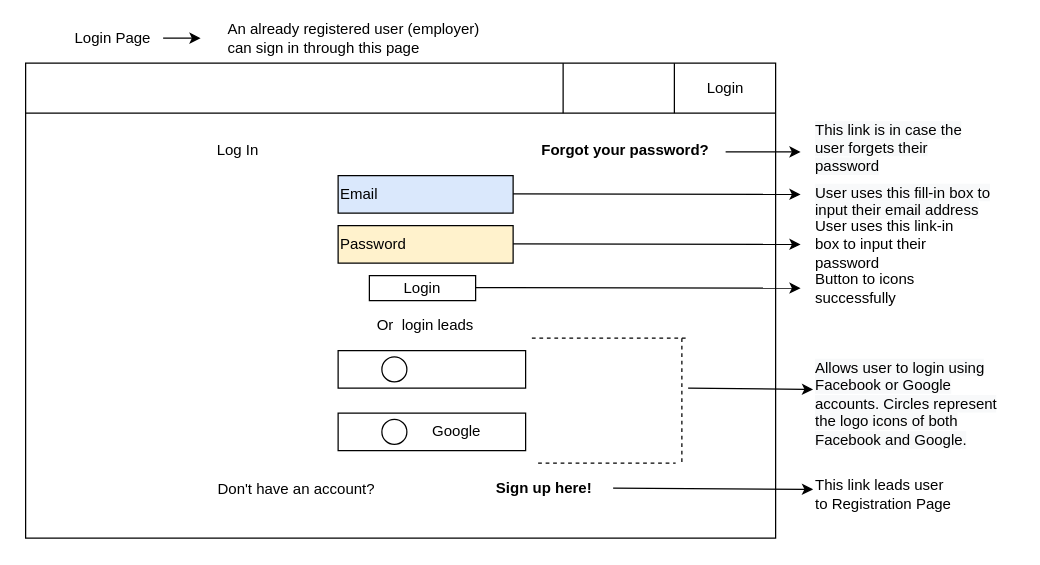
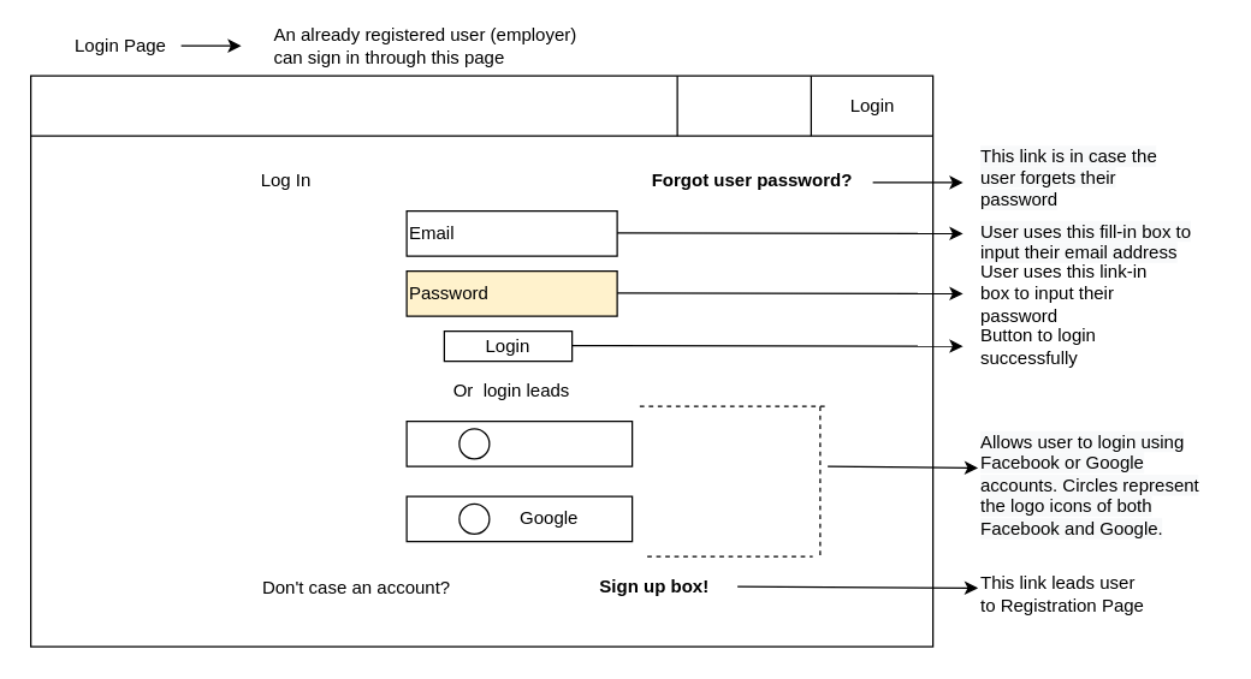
  <mxCell id="0" />
  <mxCell id="1" parent="0" />
  <mxCell id="2" value="" style="rounded=0;whiteSpace=wrap;html=1;" vertex="1" parent="1"><mxGeometry x="20" y="50" width="600" height="380" as="geometry" /></mxCell>
  <mxCell id="3" value="Login" style="text;html=1;strokeColor=none;fillColor=none;align=center;verticalAlign=middle;whiteSpace=wrap;rounded=0;" vertex="1" parent="1"><mxGeometry x="560" y="60" width="40" height="20" as="geometry" /></mxCell>
  <mxCell id="4" value="" style="endArrow=none;html=1;" edge="1" parent="1"><mxGeometry width="50" height="50" relative="1" as="geometry"><mxPoint x="20" y="90" as="sourcePoint" /><mxPoint x="620" y="90" as="targetPoint" /><Array as="points" /></mxGeometry></mxCell>
  <mxCell id="5" value="" style="endArrow=none;html=1;" edge="1" parent="1"><mxGeometry width="50" height="50" relative="1" as="geometry"><mxPoint x="450" y="90" as="sourcePoint" /><mxPoint x="450" y="50" as="targetPoint" /></mxGeometry></mxCell>
  <mxCell id="6" value="" style="endArrow=none;html=1;" edge="1" parent="1"><mxGeometry width="50" height="50" relative="1" as="geometry"><mxPoint x="539" y="90" as="sourcePoint" /><mxPoint x="539" y="50" as="targetPoint" /></mxGeometry></mxCell>
- <mxCell id="7" value="Email" style="rounded=0;whiteSpace=wrap;html=1;align=left;fillColor=#dae8fc;" vertex="1" parent="1"><mxGeometry x="270" y="140" width="140" height="30" as="geometry" /></mxCell>
+ <mxCell id="7" value="Email" style="rounded=0;whiteSpace=wrap;html=1;align=left;" vertex="1" parent="1"><mxGeometry x="270" y="140" width="140" height="30" as="geometry" /></mxCell>
  <mxCell id="8" value="Password" style="rounded=0;whiteSpace=wrap;html=1;align=left;fillColor=#fff2cc;" vertex="1" parent="1"><mxGeometry x="270" y="180" width="140" height="30" as="geometry" /></mxCell>
  <mxCell id="9" value="Log In" style="text;html=1;strokeColor=none;fillColor=none;align=center;verticalAlign=middle;whiteSpace=wrap;rounded=0;" vertex="1" parent="1"><mxGeometry x="170" y="110" width="40" height="20" as="geometry" /></mxCell>
- <mxCell id="10" value="&lt;b&gt;Forgot your password?&lt;/b&gt;" style="text;html=1;strokeColor=none;fillColor=none;align=center;verticalAlign=middle;whiteSpace=wrap;rounded=0;" vertex="1" parent="1"><mxGeometry x="430" y="110" width="140" height="20" as="geometry" /></mxCell>
+ <mxCell id="10" value="&lt;b&gt;Forgot user password?&lt;/b&gt;" style="text;html=1;strokeColor=none;fillColor=none;align=center;verticalAlign=middle;whiteSpace=wrap;rounded=0;" vertex="1" parent="1"><mxGeometry x="430" y="110" width="140" height="20" as="geometry" /></mxCell>
  <mxCell id="11" value="Login" style="rounded=0;whiteSpace=wrap;html=1;" vertex="1" parent="1"><mxGeometry x="295" y="220" width="85" height="20" as="geometry" /></mxCell>
  <mxCell id="12" value="Or&amp;nbsp; login leads" style="text;html=1;strokeColor=none;fillColor=none;align=center;verticalAlign=middle;whiteSpace=wrap;rounded=0;" vertex="1" parent="1"><mxGeometry x="280" y="250" width="120" height="20" as="geometry" /></mxCell>
  <mxCell id="13" value="" style="rounded=0;whiteSpace=wrap;html=1;" vertex="1" parent="1"><mxGeometry x="270" y="330" width="150" height="30" as="geometry" /></mxCell>
  <mxCell id="14" value="" style="rounded=0;whiteSpace=wrap;html=1;" vertex="1" parent="1"><mxGeometry x="270" y="280" width="150" height="30" as="geometry" /></mxCell>
  <mxCell id="15" value="Google" style="text;html=1;strokeColor=none;fillColor=none;align=center;verticalAlign=middle;whiteSpace=wrap;rounded=0;" vertex="1" parent="1"><mxGeometry x="340" y="335" width="50" height="20" as="geometry" /></mxCell>
  <mxCell id="16" value="" style="ellipse;whiteSpace=wrap;html=1;aspect=fixed;" vertex="1" parent="1"><mxGeometry x="305" y="335" width="20" height="20" as="geometry" /></mxCell>
  <mxCell id="17" value="" style="ellipse;whiteSpace=wrap;html=1;aspect=fixed;" vertex="1" parent="1"><mxGeometry x="305" y="285" width="20" height="20" as="geometry" /></mxCell>
- <mxCell id="18" value="Don't have an account?&amp;nbsp;" style="text;html=1;strokeColor=none;fillColor=none;align=center;verticalAlign=middle;whiteSpace=wrap;rounded=0;" vertex="1" parent="1"><mxGeometry x="162" y="390" width="153" as="geometry" /></mxCell>
- <mxCell id="19" value="&lt;b&gt;Sign up here!&lt;/b&gt;" style="text;html=1;strokeColor=none;fillColor=none;align=center;verticalAlign=middle;whiteSpace=wrap;rounded=0;" vertex="1" parent="1"><mxGeometry x="375" y="380" width="120" height="20" as="geometry" /></mxCell>
+ <mxCell id="18" value="Don't case an account?&amp;nbsp;" style="text;html=1;strokeColor=none;fillColor=none;align=center;verticalAlign=middle;whiteSpace=wrap;rounded=0;" vertex="1" parent="1"><mxGeometry x="162" y="390" width="153" as="geometry" /></mxCell>
+ <mxCell id="19" value="&lt;b&gt;Sign up box!&lt;/b&gt;" style="text;html=1;strokeColor=none;fillColor=none;align=center;verticalAlign=middle;whiteSpace=wrap;rounded=0;" vertex="1" parent="1"><mxGeometry x="375" y="380" width="120" height="20" as="geometry" /></mxCell>
  <mxCell id="20" style="edgeStyle=orthogonalEdgeStyle;rounded=0;orthogonalLoop=1;jettySize=auto;html=1;" edge="1" parent="1" source="21"><mxGeometry relative="1" as="geometry"><mxPoint x="160" y="30" as="targetPoint" /></mxGeometry></mxCell>
- <mxCell id="21" value="Login Page" style="text;html=1;strokeColor=none;fillColor=none;align=center;verticalAlign=middle;whiteSpace=wrap;rounded=0;" vertex="1" parent="1"><mxGeometry x="50" y="20" width="80" height="20" as="geometry" /></mxCell>
+ <mxCell id="21" value="Login Page" style="text;html=1;strokeColor=none;fillColor=none;align=center;verticalAlign=middle;whiteSpace=wrap;rounded=0;" vertex="1" parent="1"><mxGeometry x="40" y="20" width="80" height="20" as="geometry" /></mxCell>
  <mxCell id="22" value="An already registered user (employer) can sign in through this page" style="text;html=1;strokeColor=none;fillColor=none;align=left;verticalAlign=middle;whiteSpace=wrap;rounded=0;" vertex="1" parent="1"><mxGeometry x="180" y="20" width="210" height="20" as="geometry" /></mxCell>
  <mxCell id="23" value="&lt;span style=&quot;font-family: &amp;#34;helvetica&amp;#34; ; font-size: 12px ; font-style: normal ; font-weight: 400 ; letter-spacing: normal ; text-align: left ; text-indent: 0px ; text-transform: none ; word-spacing: 0px ; background-color: rgb(248 , 249 , 250) ; float: none ; display: inline&quot;&gt;User uses this fill-in box to input their email address&lt;/span&gt;" style="text;whiteSpace=wrap;html=1;" vertex="1" parent="1"><mxGeometry x="650" y="140" width="150" height="40" as="geometry" /></mxCell>
  <mxCell id="24" value="User uses this link-in box to input their password" style="text;html=1;strokeColor=none;fillColor=none;align=left;verticalAlign=middle;whiteSpace=wrap;rounded=0;" vertex="1" parent="1"><mxGeometry x="650" y="185" width="130" height="20" as="geometry" /></mxCell>
  <mxCell id="25" value="" style="endArrow=classic;html=1;" edge="1" parent="1"><mxGeometry width="50" height="50" relative="1" as="geometry"><mxPoint x="410" y="154.5" as="sourcePoint" /><mxPoint x="640" y="155" as="targetPoint" /></mxGeometry></mxCell>
  <mxCell id="26" value="" style="endArrow=classic;html=1;" edge="1" parent="1"><mxGeometry width="50" height="50" relative="1" as="geometry"><mxPoint x="410" y="194.5" as="sourcePoint" /><mxPoint x="640" y="195" as="targetPoint" /></mxGeometry></mxCell>
- <mxCell id="27" value="Button to icons successfully" style="text;html=1;strokeColor=none;fillColor=none;align=left;verticalAlign=middle;whiteSpace=wrap;rounded=0;" vertex="1" parent="1"><mxGeometry x="650" y="220" width="90" height="20" as="geometry" /></mxCell>
+ <mxCell id="27" value="Button to login successfully" style="text;html=1;strokeColor=none;fillColor=none;align=left;verticalAlign=middle;whiteSpace=wrap;rounded=0;" vertex="1" parent="1"><mxGeometry x="650" y="220" width="90" height="20" as="geometry" /></mxCell>
  <mxCell id="28" value="" style="endArrow=classic;html=1;" edge="1" parent="1"><mxGeometry width="50" height="50" relative="1" as="geometry"><mxPoint x="380" y="229.5" as="sourcePoint" /><mxPoint x="640" y="230" as="targetPoint" /></mxGeometry></mxCell>
  <mxCell id="29" value="&lt;!--StartFragment--&gt;&lt;span style=&quot;font-family: Helvetica; font-size: 12px; font-style: normal; font-variant-ligatures: normal; font-variant-caps: normal; font-weight: 400; letter-spacing: normal; orphans: 2; text-align: left; text-indent: 0px; text-transform: none; widows: 2; word-spacing: 0px; -webkit-text-stroke-width: 0px; background-color: rgb(248, 249, 250); text-decoration-style: initial; text-decoration-color: initial; float: none; display: inline !important;&quot;&gt;Allows user to login using Facebook or Google accounts. Circles represent the logo icons of both Facebook and Google.&lt;/span&gt;&lt;!--EndFragment--&gt;" style="text;whiteSpace=wrap;html=1;" vertex="1" parent="1"><mxGeometry x="650" y="280" width="160" height="85" as="geometry" /></mxCell>
  <mxCell id="30" value="This link leads user to Registration Page" style="text;html=1;strokeColor=none;fillColor=none;align=left;verticalAlign=middle;whiteSpace=wrap;rounded=0;" vertex="1" parent="1"><mxGeometry x="650" y="380" width="115" height="30" as="geometry" /></mxCell>
  <mxCell id="31" value="" style="endArrow=classic;html=1;" edge="1" parent="1"><mxGeometry width="50" height="50" relative="1" as="geometry"><mxPoint x="550" y="310" as="sourcePoint" /><mxPoint x="650" y="311" as="targetPoint" /></mxGeometry></mxCell>
  <mxCell id="32" value="" style="endArrow=classic;html=1;" edge="1" parent="1"><mxGeometry width="50" height="50" relative="1" as="geometry"><mxPoint x="490" y="390" as="sourcePoint" /><mxPoint x="650" y="391" as="targetPoint" /></mxGeometry></mxCell>
  <mxCell id="33" value="" style="endArrow=none;dashed=1;html=1;" edge="1" parent="1"><mxGeometry width="50" height="50" relative="1" as="geometry"><mxPoint x="425" y="270" as="sourcePoint" /><mxPoint x="550" y="270" as="targetPoint" /></mxGeometry></mxCell>
  <mxCell id="34" value="" style="endArrow=none;dashed=1;html=1;" edge="1" parent="1"><mxGeometry width="50" height="50" relative="1" as="geometry"><mxPoint x="545" y="270" as="sourcePoint" /><mxPoint x="545" y="370" as="targetPoint" /></mxGeometry></mxCell>
  <mxCell id="35" value="" style="endArrow=none;dashed=1;html=1;" edge="1" parent="1"><mxGeometry width="50" height="50" relative="1" as="geometry"><mxPoint x="430" y="370" as="sourcePoint" /><mxPoint x="540" y="370" as="targetPoint" /></mxGeometry></mxCell>
  <mxCell id="36" value="" style="endArrow=classic;html=1;" edge="1" parent="1"><mxGeometry width="50" height="50" relative="1" as="geometry"><mxPoint x="580" y="121" as="sourcePoint" /><mxPoint x="640" y="121" as="targetPoint" /></mxGeometry></mxCell>
  <mxCell id="37" value="&lt;!--StartFragment--&gt;&lt;span style=&quot;font-family: Helvetica; font-size: 12px; font-style: normal; font-variant-ligatures: normal; font-variant-caps: normal; font-weight: 400; letter-spacing: normal; orphans: 2; text-align: left; text-indent: 0px; text-transform: none; widows: 2; word-spacing: 0px; -webkit-text-stroke-width: 0px; background-color: rgb(248, 249, 250); text-decoration-style: initial; text-decoration-color: initial; float: none; display: inline !important;&quot;&gt;This link is in case the user forgets their password&lt;/span&gt;&lt;!--EndFragment--&gt;" style="text;whiteSpace=wrap;html=1;" vertex="1" parent="1"><mxGeometry x="650" y="90" width="130" height="30" as="geometry" /></mxCell>
